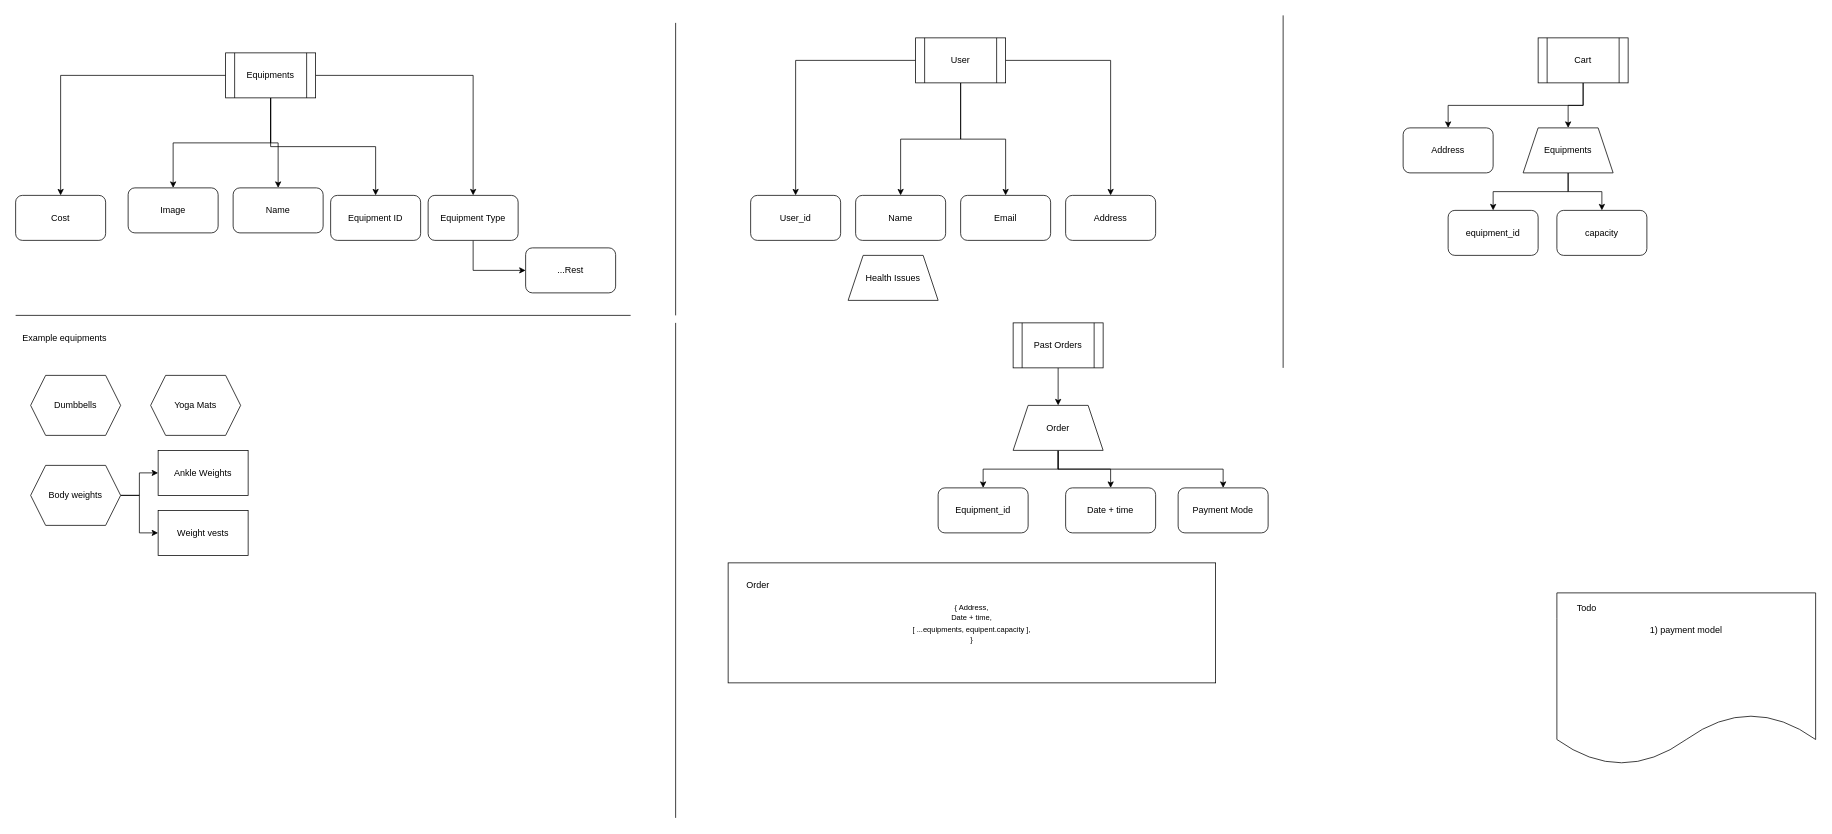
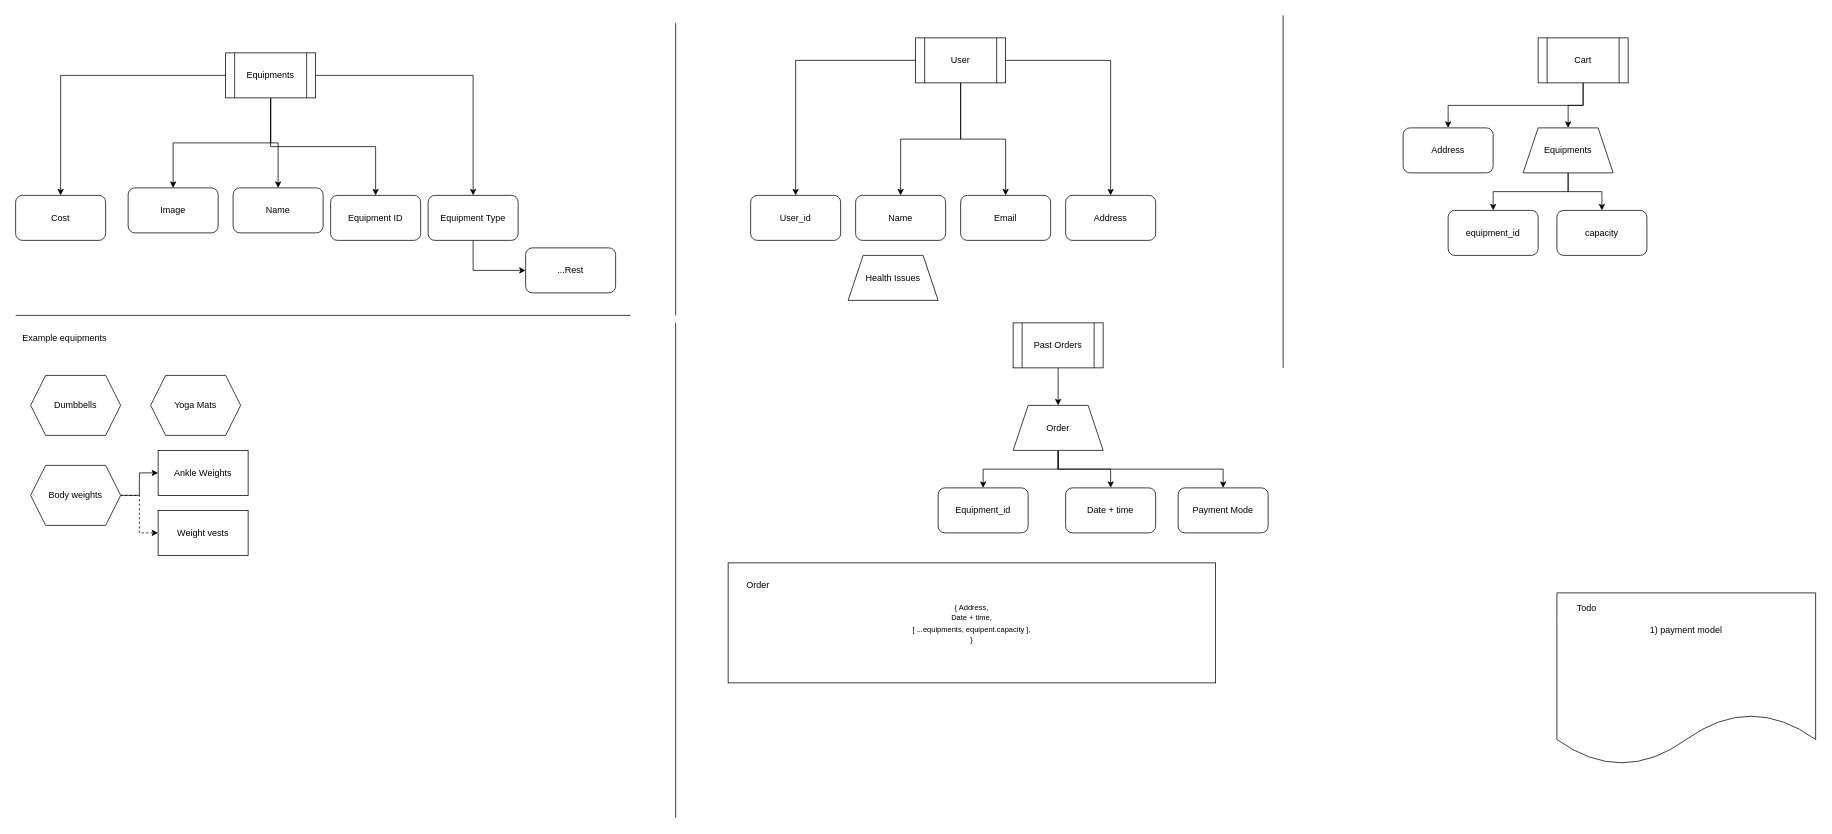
  <mxCell id="0" />
  <mxCell id="1" parent="0" />
  <mxCell id="2" style="edgeStyle=orthogonalEdgeStyle;rounded=0;orthogonalLoop=1;jettySize=auto;html=1;entryX=0.5;entryY=0;entryDx=0;entryDy=0;" edge="1" parent="1" source="7" target="8"><mxGeometry relative="1" as="geometry" /></mxCell>
  <mxCell id="3" style="edgeStyle=orthogonalEdgeStyle;rounded=0;orthogonalLoop=1;jettySize=auto;html=1;exitX=0.5;exitY=1;exitDx=0;exitDy=0;entryX=0.5;entryY=0;entryDx=0;entryDy=0;" edge="1" parent="1" source="7" target="9"><mxGeometry relative="1" as="geometry" /></mxCell>
  <mxCell id="4" style="edgeStyle=orthogonalEdgeStyle;rounded=0;orthogonalLoop=1;jettySize=auto;html=1;exitX=0.5;exitY=1;exitDx=0;exitDy=0;" edge="1" parent="1" source="7" target="10"><mxGeometry relative="1" as="geometry" /></mxCell>
  <mxCell id="5" style="edgeStyle=orthogonalEdgeStyle;rounded=0;orthogonalLoop=1;jettySize=auto;html=1;exitX=0.5;exitY=1;exitDx=0;exitDy=0;" edge="1" parent="1" source="7" target="11"><mxGeometry relative="1" as="geometry" /></mxCell>
  <mxCell id="6" style="edgeStyle=orthogonalEdgeStyle;rounded=0;orthogonalLoop=1;jettySize=auto;html=1;entryX=0.5;entryY=0;entryDx=0;entryDy=0;" edge="1" parent="1" source="7" target="23"><mxGeometry relative="1" as="geometry" /></mxCell>
  <mxCell id="7" value="Equipments" style="shape=process;whiteSpace=wrap;html=1;backgroundOutline=1;" vertex="1" parent="1"><mxGeometry x="300" y="70" width="120" height="60" as="geometry" /></mxCell>
  <mxCell id="8" value="Cost" style="rounded=1;whiteSpace=wrap;html=1;" vertex="1" parent="1"><mxGeometry x="20" y="260" width="120" height="60" as="geometry" /></mxCell>
  <mxCell id="9" value="Image" style="rounded=1;whiteSpace=wrap;html=1;" vertex="1" parent="1"><mxGeometry x="170" y="250" width="120" height="60" as="geometry" /></mxCell>
  <mxCell id="10" value="Name" style="rounded=1;whiteSpace=wrap;html=1;" vertex="1" parent="1"><mxGeometry x="310" y="250" width="120" height="60" as="geometry" /></mxCell>
  <mxCell id="11" value="Equipment ID" style="rounded=1;whiteSpace=wrap;html=1;" vertex="1" parent="1"><mxGeometry x="440" y="260" width="120" height="60" as="geometry" /></mxCell>
  <mxCell id="12" value="...Rest" style="rounded=1;whiteSpace=wrap;html=1;" vertex="1" parent="1"><mxGeometry x="700" y="330" width="120" height="60" as="geometry" /></mxCell>
  <mxCell id="13" value="" style="endArrow=none;html=1;" edge="1" parent="1"><mxGeometry width="50" height="50" relative="1" as="geometry"><mxPoint x="20" y="420" as="sourcePoint" /><mxPoint x="840" y="420" as="targetPoint" /></mxGeometry></mxCell>
  <mxCell id="14" value="Example equipments&lt;br&gt;" style="text;html=1;align=center;verticalAlign=middle;resizable=0;points=[];autosize=1;" vertex="1" parent="1"><mxGeometry x="20" y="440" width="130" height="20" as="geometry" /></mxCell>
  <mxCell id="15" value="Dumbbells" style="shape=hexagon;perimeter=hexagonPerimeter2;whiteSpace=wrap;html=1;fixedSize=1;" vertex="1" parent="1"><mxGeometry x="40" y="500" width="120" height="80" as="geometry" /></mxCell>
  <mxCell id="16" style="edgeStyle=orthogonalEdgeStyle;rounded=0;orthogonalLoop=1;jettySize=auto;html=1;entryX=0;entryY=0.5;entryDx=0;entryDy=0;" edge="1" parent="1" source="18" target="19"><mxGeometry relative="1" as="geometry" /></mxCell>
- <mxCell id="17" style="edgeStyle=orthogonalEdgeStyle;rounded=0;orthogonalLoop=1;jettySize=auto;html=1;exitX=1;exitY=0.5;exitDx=0;exitDy=0;entryX=0;entryY=0.5;entryDx=0;entryDy=0;" edge="1" parent="1" source="18" target="20"><mxGeometry relative="1" as="geometry" /></mxCell>
+ <mxCell id="17" style="edgeStyle=orthogonalEdgeStyle;rounded=0;orthogonalLoop=1;jettySize=auto;html=1;exitX=1;exitY=0.5;exitDx=0;exitDy=0;entryX=0;entryY=0.5;entryDx=0;entryDy=0;dashed=1;" edge="1" parent="1" source="18" target="20"><mxGeometry relative="1" as="geometry" /></mxCell>
  <mxCell id="18" value="Body weights" style="shape=hexagon;perimeter=hexagonPerimeter2;whiteSpace=wrap;html=1;fixedSize=1;" vertex="1" parent="1"><mxGeometry x="40" y="620" width="120" height="80" as="geometry" /></mxCell>
  <mxCell id="19" value="Ankle Weights" style="rounded=0;whiteSpace=wrap;html=1;" vertex="1" parent="1"><mxGeometry x="210" y="600" width="120" height="60" as="geometry" /></mxCell>
  <mxCell id="20" value="Weight vests" style="rounded=0;whiteSpace=wrap;html=1;" vertex="1" parent="1"><mxGeometry x="210" y="680" width="120" height="60" as="geometry" /></mxCell>
  <mxCell id="21" value="Yoga Mats" style="shape=hexagon;perimeter=hexagonPerimeter2;whiteSpace=wrap;html=1;fixedSize=1;" vertex="1" parent="1"><mxGeometry x="200" y="500" width="120" height="80" as="geometry" /></mxCell>
  <mxCell id="22" style="edgeStyle=orthogonalEdgeStyle;rounded=0;orthogonalLoop=1;jettySize=auto;html=1;entryX=0;entryY=0.5;entryDx=0;entryDy=0;" edge="1" parent="1" source="23" target="12"><mxGeometry relative="1" as="geometry"><Array as="points"><mxPoint x="630" y="360" /></Array></mxGeometry></mxCell>
  <mxCell id="23" value="Equipment Type" style="rounded=1;whiteSpace=wrap;html=1;" vertex="1" parent="1"><mxGeometry x="570" y="260" width="120" height="60" as="geometry" /></mxCell>
  <mxCell id="24" value="" style="endArrow=none;html=1;" edge="1" parent="1"><mxGeometry width="50" height="50" relative="1" as="geometry"><mxPoint x="900" y="420" as="sourcePoint" /><mxPoint x="900" y="30" as="targetPoint" /></mxGeometry></mxCell>
  <mxCell id="25" style="edgeStyle=orthogonalEdgeStyle;rounded=0;orthogonalLoop=1;jettySize=auto;html=1;" edge="1" parent="1" source="29" target="34"><mxGeometry relative="1" as="geometry" /></mxCell>
  <mxCell id="26" style="edgeStyle=orthogonalEdgeStyle;rounded=0;orthogonalLoop=1;jettySize=auto;html=1;entryX=0.5;entryY=0;entryDx=0;entryDy=0;" edge="1" parent="1" source="29" target="30"><mxGeometry relative="1" as="geometry" /></mxCell>
  <mxCell id="27" style="edgeStyle=orthogonalEdgeStyle;rounded=0;orthogonalLoop=1;jettySize=auto;html=1;exitX=0.5;exitY=1;exitDx=0;exitDy=0;entryX=0.5;entryY=0;entryDx=0;entryDy=0;" edge="1" parent="1" source="29" target="31"><mxGeometry relative="1" as="geometry" /></mxCell>
  <mxCell id="28" style="edgeStyle=orthogonalEdgeStyle;rounded=0;orthogonalLoop=1;jettySize=auto;html=1;entryX=0.5;entryY=0;entryDx=0;entryDy=0;" edge="1" parent="1" source="29" target="33"><mxGeometry relative="1" as="geometry" /></mxCell>
  <mxCell id="29" value="User" style="shape=process;whiteSpace=wrap;html=1;backgroundOutline=1;" vertex="1" parent="1"><mxGeometry x="1220" y="50" width="120" height="60" as="geometry" /></mxCell>
  <mxCell id="30" value="Name" style="rounded=1;whiteSpace=wrap;html=1;" vertex="1" parent="1"><mxGeometry x="1140" y="260" width="120" height="60" as="geometry" /></mxCell>
  <mxCell id="31" value="Email" style="rounded=1;whiteSpace=wrap;html=1;" vertex="1" parent="1"><mxGeometry x="1280" y="260" width="120" height="60" as="geometry" /></mxCell>
  <mxCell id="32" value="Health Issues" style="shape=trapezoid;perimeter=trapezoidPerimeter;whiteSpace=wrap;html=1;fixedSize=1;" vertex="1" parent="1"><mxGeometry x="1130" y="340" width="120" height="60" as="geometry" /></mxCell>
  <mxCell id="33" value="Address" style="rounded=1;whiteSpace=wrap;html=1;" vertex="1" parent="1"><mxGeometry x="1420" y="260" width="120" height="60" as="geometry" /></mxCell>
  <mxCell id="34" value="User_id" style="rounded=1;whiteSpace=wrap;html=1;" vertex="1" parent="1"><mxGeometry x="1000" y="260" width="120" height="60" as="geometry" /></mxCell>
  <mxCell id="35" value="" style="endArrow=none;html=1;" edge="1" parent="1"><mxGeometry width="50" height="50" relative="1" as="geometry"><mxPoint x="1710" y="490" as="sourcePoint" /><mxPoint x="1710" as="targetPoint" y="20" /></mxGeometry></mxCell>
  <mxCell id="36" style="edgeStyle=orthogonalEdgeStyle;rounded=0;orthogonalLoop=1;jettySize=auto;html=1;" edge="1" parent="1" source="37" target="41"><mxGeometry relative="1" as="geometry" /></mxCell>
  <mxCell id="37" value="Past Orders" style="shape=process;whiteSpace=wrap;html=1;backgroundOutline=1;" vertex="1" parent="1"><mxGeometry x="1350" y="430" width="120" height="60" as="geometry" /></mxCell>
  <mxCell id="38" style="edgeStyle=orthogonalEdgeStyle;rounded=0;orthogonalLoop=1;jettySize=auto;html=1;exitX=0.5;exitY=1;exitDx=0;exitDy=0;" edge="1" parent="1" source="41" target="42"><mxGeometry relative="1" as="geometry" /></mxCell>
  <mxCell id="39" style="edgeStyle=orthogonalEdgeStyle;rounded=0;orthogonalLoop=1;jettySize=auto;html=1;exitX=0.5;exitY=1;exitDx=0;exitDy=0;entryX=0.5;entryY=0;entryDx=0;entryDy=0;" edge="1" parent="1" source="41" target="43"><mxGeometry relative="1" as="geometry"><mxPoint x="1480" y="640" as="targetPoint" /></mxGeometry></mxCell>
  <mxCell id="40" style="edgeStyle=orthogonalEdgeStyle;rounded=0;orthogonalLoop=1;jettySize=auto;html=1;exitX=0.5;exitY=1;exitDx=0;exitDy=0;entryX=0.5;entryY=0;entryDx=0;entryDy=0;" edge="1" parent="1" source="41" target="55"><mxGeometry relative="1" as="geometry" /></mxCell>
  <mxCell id="41" value="Order" style="shape=trapezoid;perimeter=trapezoidPerimeter;whiteSpace=wrap;html=1;fixedSize=1;" vertex="1" parent="1"><mxGeometry x="1350" y="540" width="120" height="60" as="geometry" /></mxCell>
  <mxCell id="42" value="Equipment_id" style="rounded=1;whiteSpace=wrap;html=1;" vertex="1" parent="1"><mxGeometry x="1250" y="650" width="120" height="60" as="geometry" /></mxCell>
  <mxCell id="43" value="Date + time" style="rounded=1;whiteSpace=wrap;html=1;" vertex="1" parent="1"><mxGeometry x="1420" y="650" width="120" height="60" as="geometry" /></mxCell>
  <mxCell id="44" style="edgeStyle=orthogonalEdgeStyle;rounded=0;orthogonalLoop=1;jettySize=auto;html=1;exitX=0.5;exitY=1;exitDx=0;exitDy=0;entryX=0.5;entryY=0;entryDx=0;entryDy=0;" edge="1" parent="1" source="46" target="49"><mxGeometry relative="1" as="geometry" /></mxCell>
  <mxCell id="45" style="edgeStyle=orthogonalEdgeStyle;rounded=0;orthogonalLoop=1;jettySize=auto;html=1;exitX=0.5;exitY=1;exitDx=0;exitDy=0;entryX=0.5;entryY=0;entryDx=0;entryDy=0;" edge="1" parent="1" source="46" target="52"><mxGeometry relative="1" as="geometry" /></mxCell>
  <mxCell id="46" value="Cart" style="shape=process;whiteSpace=wrap;html=1;backgroundOutline=1;" vertex="1" parent="1"><mxGeometry x="2050" y="50" width="120" height="60" as="geometry" /></mxCell>
  <mxCell id="47" value="&lt;font size=&quot;1&quot;&gt;{ Address,&lt;br&gt;Date + time,&lt;br&gt;[ ...equipments, equipent.capacity ],&lt;br&gt;}&lt;br&gt;&lt;/font&gt;" style="rounded=0;whiteSpace=wrap;html=1;" vertex="1" parent="1"><mxGeometry x="970" y="750" width="650" height="160" as="geometry" /></mxCell>
  <mxCell id="48" value="Order" style="text;html=1;strokeColor=none;fillColor=none;align=center;verticalAlign=middle;whiteSpace=wrap;rounded=0;" vertex="1" parent="1"><mxGeometry x="990" y="770" width="40" height="20" as="geometry" /></mxCell>
  <mxCell id="49" value="Address" style="rounded=1;whiteSpace=wrap;html=1;" vertex="1" parent="1"><mxGeometry x="1870" y="170" width="120" height="60" as="geometry" /></mxCell>
  <mxCell id="50" style="edgeStyle=orthogonalEdgeStyle;rounded=0;orthogonalLoop=1;jettySize=auto;html=1;exitX=0.5;exitY=1;exitDx=0;exitDy=0;entryX=0.5;entryY=0;entryDx=0;entryDy=0;" edge="1" parent="1" source="52" target="53"><mxGeometry relative="1" as="geometry" /></mxCell>
  <mxCell id="51" style="edgeStyle=orthogonalEdgeStyle;rounded=0;orthogonalLoop=1;jettySize=auto;html=1;exitX=0.5;exitY=1;exitDx=0;exitDy=0;entryX=0.5;entryY=0;entryDx=0;entryDy=0;" edge="1" parent="1" source="52" target="54"><mxGeometry relative="1" as="geometry" /></mxCell>
  <mxCell id="52" value="Equipments" style="shape=trapezoid;perimeter=trapezoidPerimeter;whiteSpace=wrap;html=1;fixedSize=1;" vertex="1" parent="1"><mxGeometry x="2030" y="170" width="120" height="60" as="geometry" /></mxCell>
  <mxCell id="53" value="equipment_id" style="rounded=1;whiteSpace=wrap;html=1;" vertex="1" parent="1"><mxGeometry x="1930" y="280" width="120" height="60" as="geometry" /></mxCell>
  <mxCell id="54" value="capacity" style="rounded=1;whiteSpace=wrap;html=1;" vertex="1" parent="1"><mxGeometry x="2075" y="280" width="120" height="60" as="geometry" /></mxCell>
  <mxCell id="55" value="Payment Mode" style="rounded=1;whiteSpace=wrap;html=1;" vertex="1" parent="1"><mxGeometry x="1570" y="650" width="120" height="60" as="geometry" /></mxCell>
  <mxCell id="56" value="" style="shape=document;whiteSpace=wrap;html=1;boundedLbl=1;" vertex="1" parent="1"><mxGeometry x="2075" y="790" width="345" height="230" as="geometry" /></mxCell>
  <mxCell id="57" value="Todo" style="text;html=1;strokeColor=none;fillColor=none;align=center;verticalAlign=middle;whiteSpace=wrap;rounded=0;" vertex="1" parent="1"><mxGeometry x="2095" y="800" width="40" height="20" as="geometry" /></mxCell>
  <mxCell id="58" value="1) payment model" style="text;html=1;strokeColor=none;fillColor=none;align=center;verticalAlign=middle;whiteSpace=wrap;rounded=0;" vertex="1" parent="1"><mxGeometry x="2115" y="830" width="265" height="20" as="geometry" /></mxCell>
  <mxCell id="59" value="" style="endArrow=none;html=1;" edge="1" parent="1"><mxGeometry width="50" height="50" relative="1" as="geometry"><mxPoint x="900" y="1090" as="sourcePoint" /><mxPoint x="900" y="430" as="targetPoint" /></mxGeometry></mxCell>
